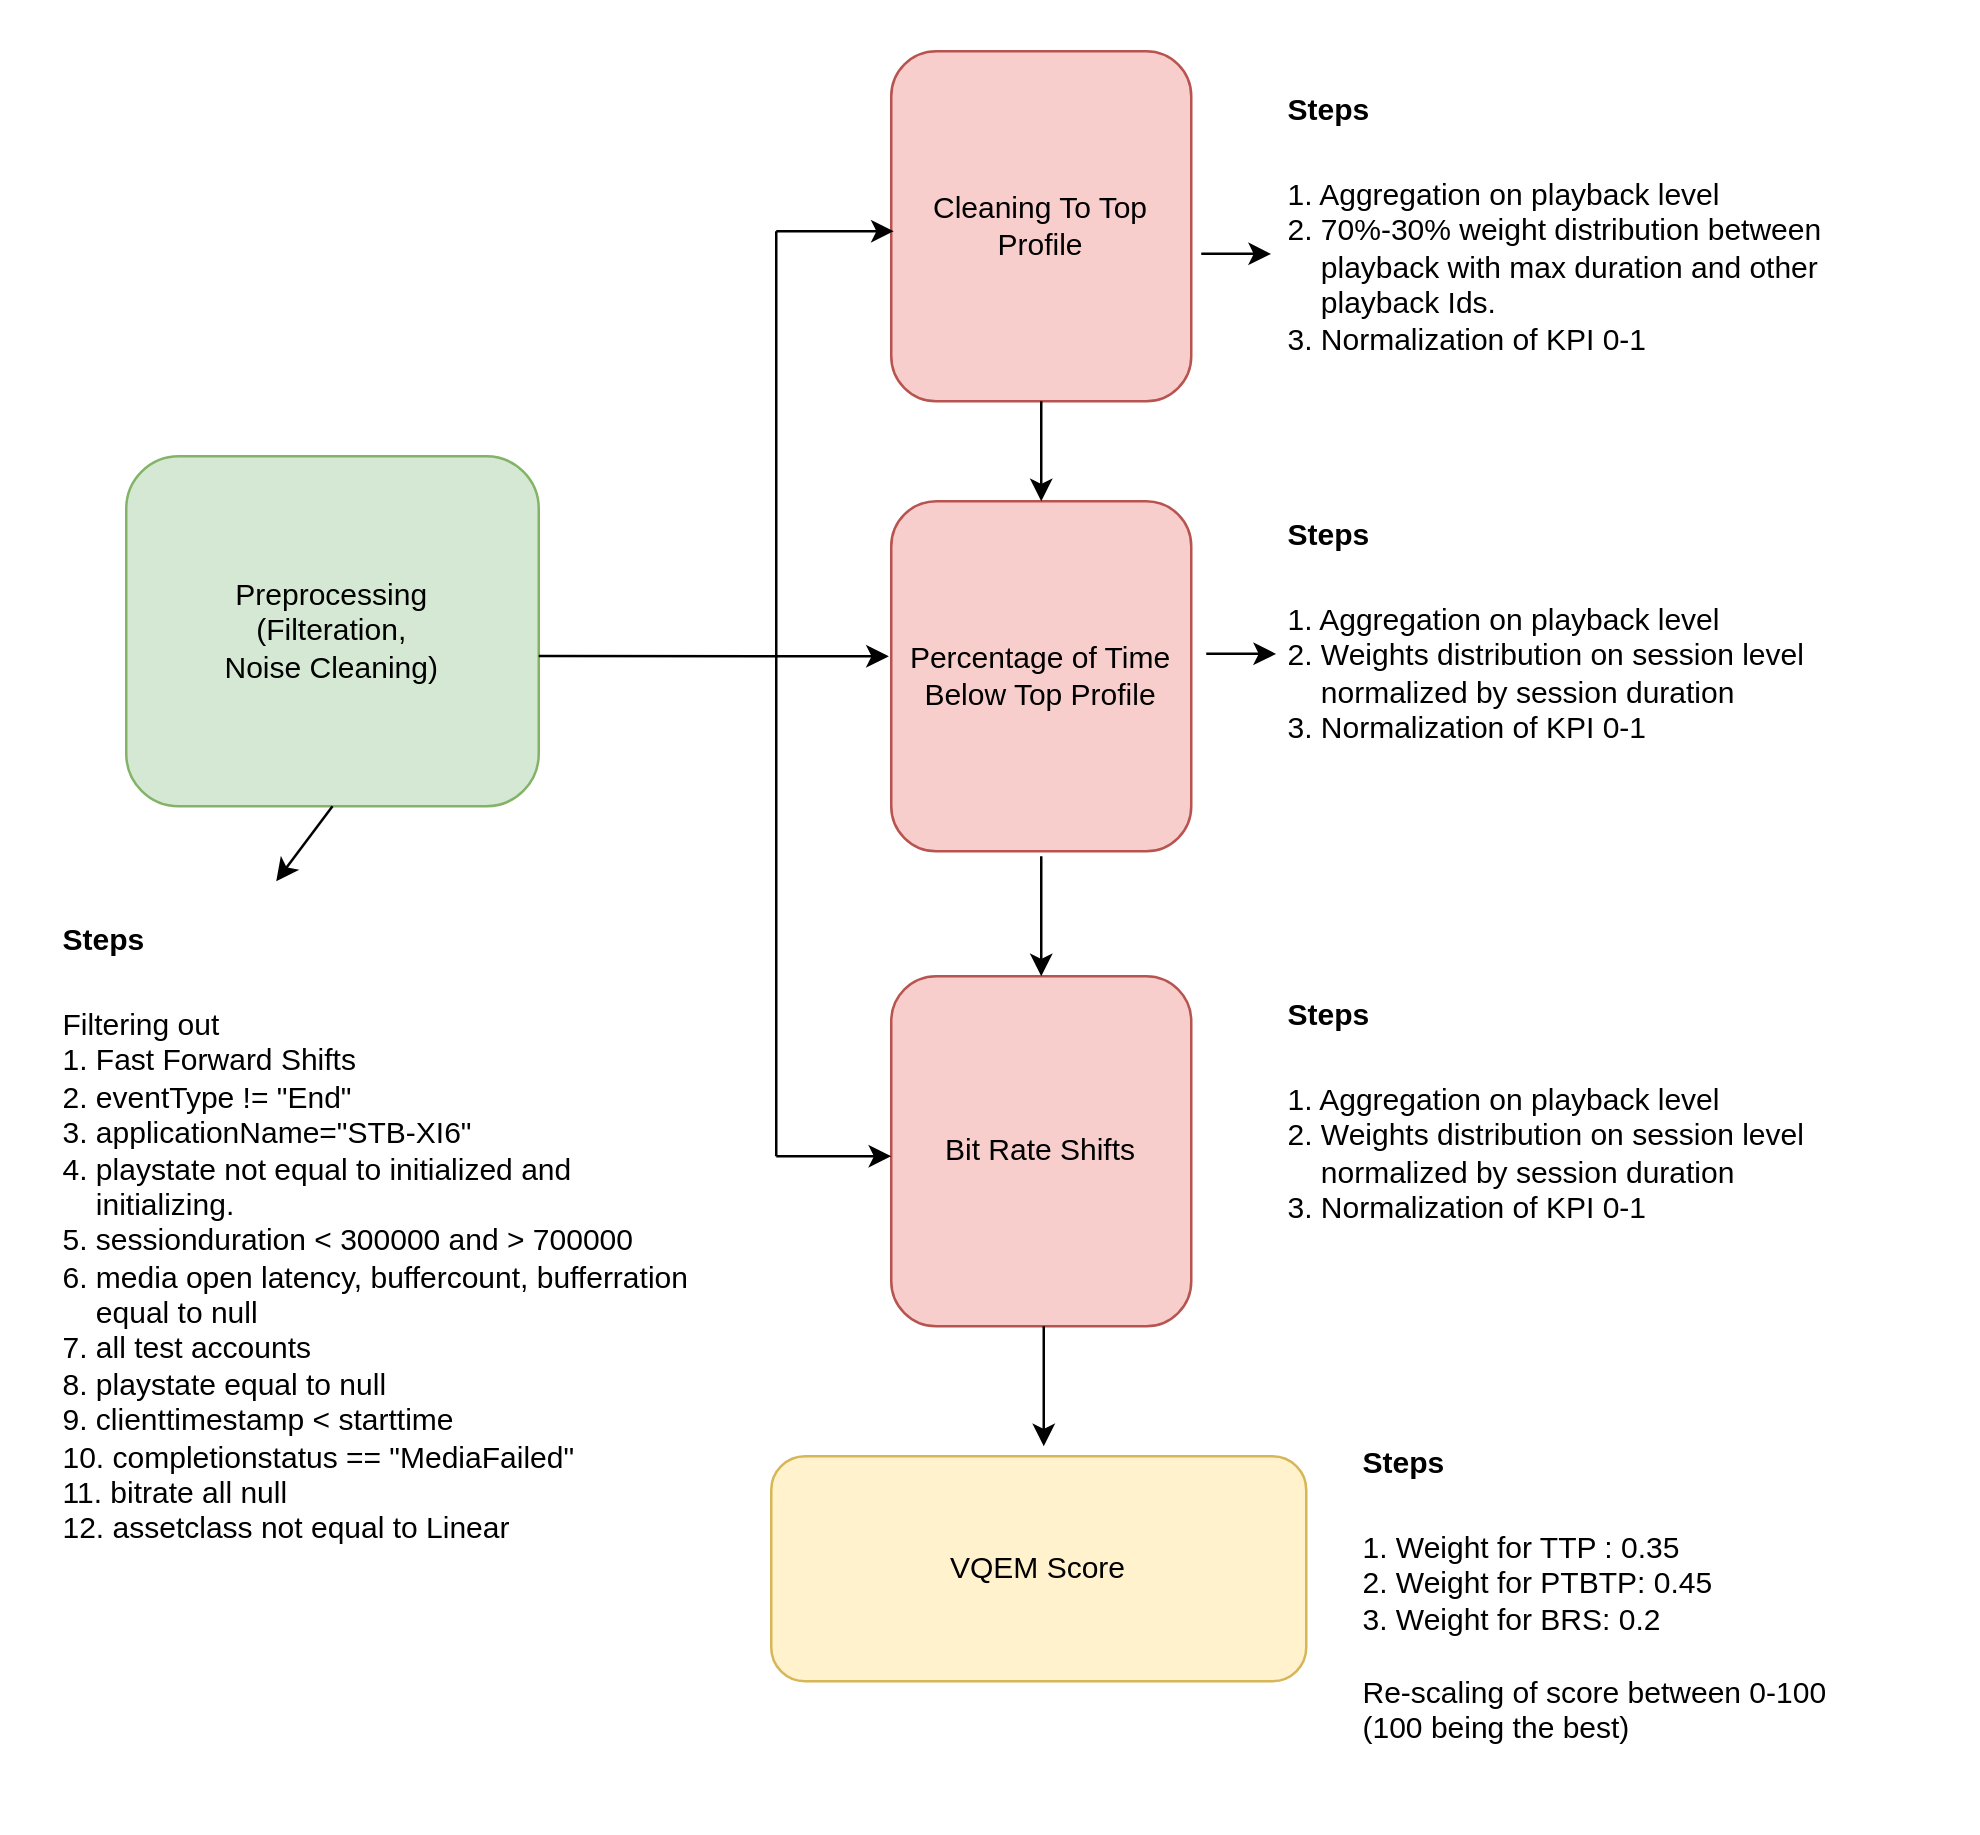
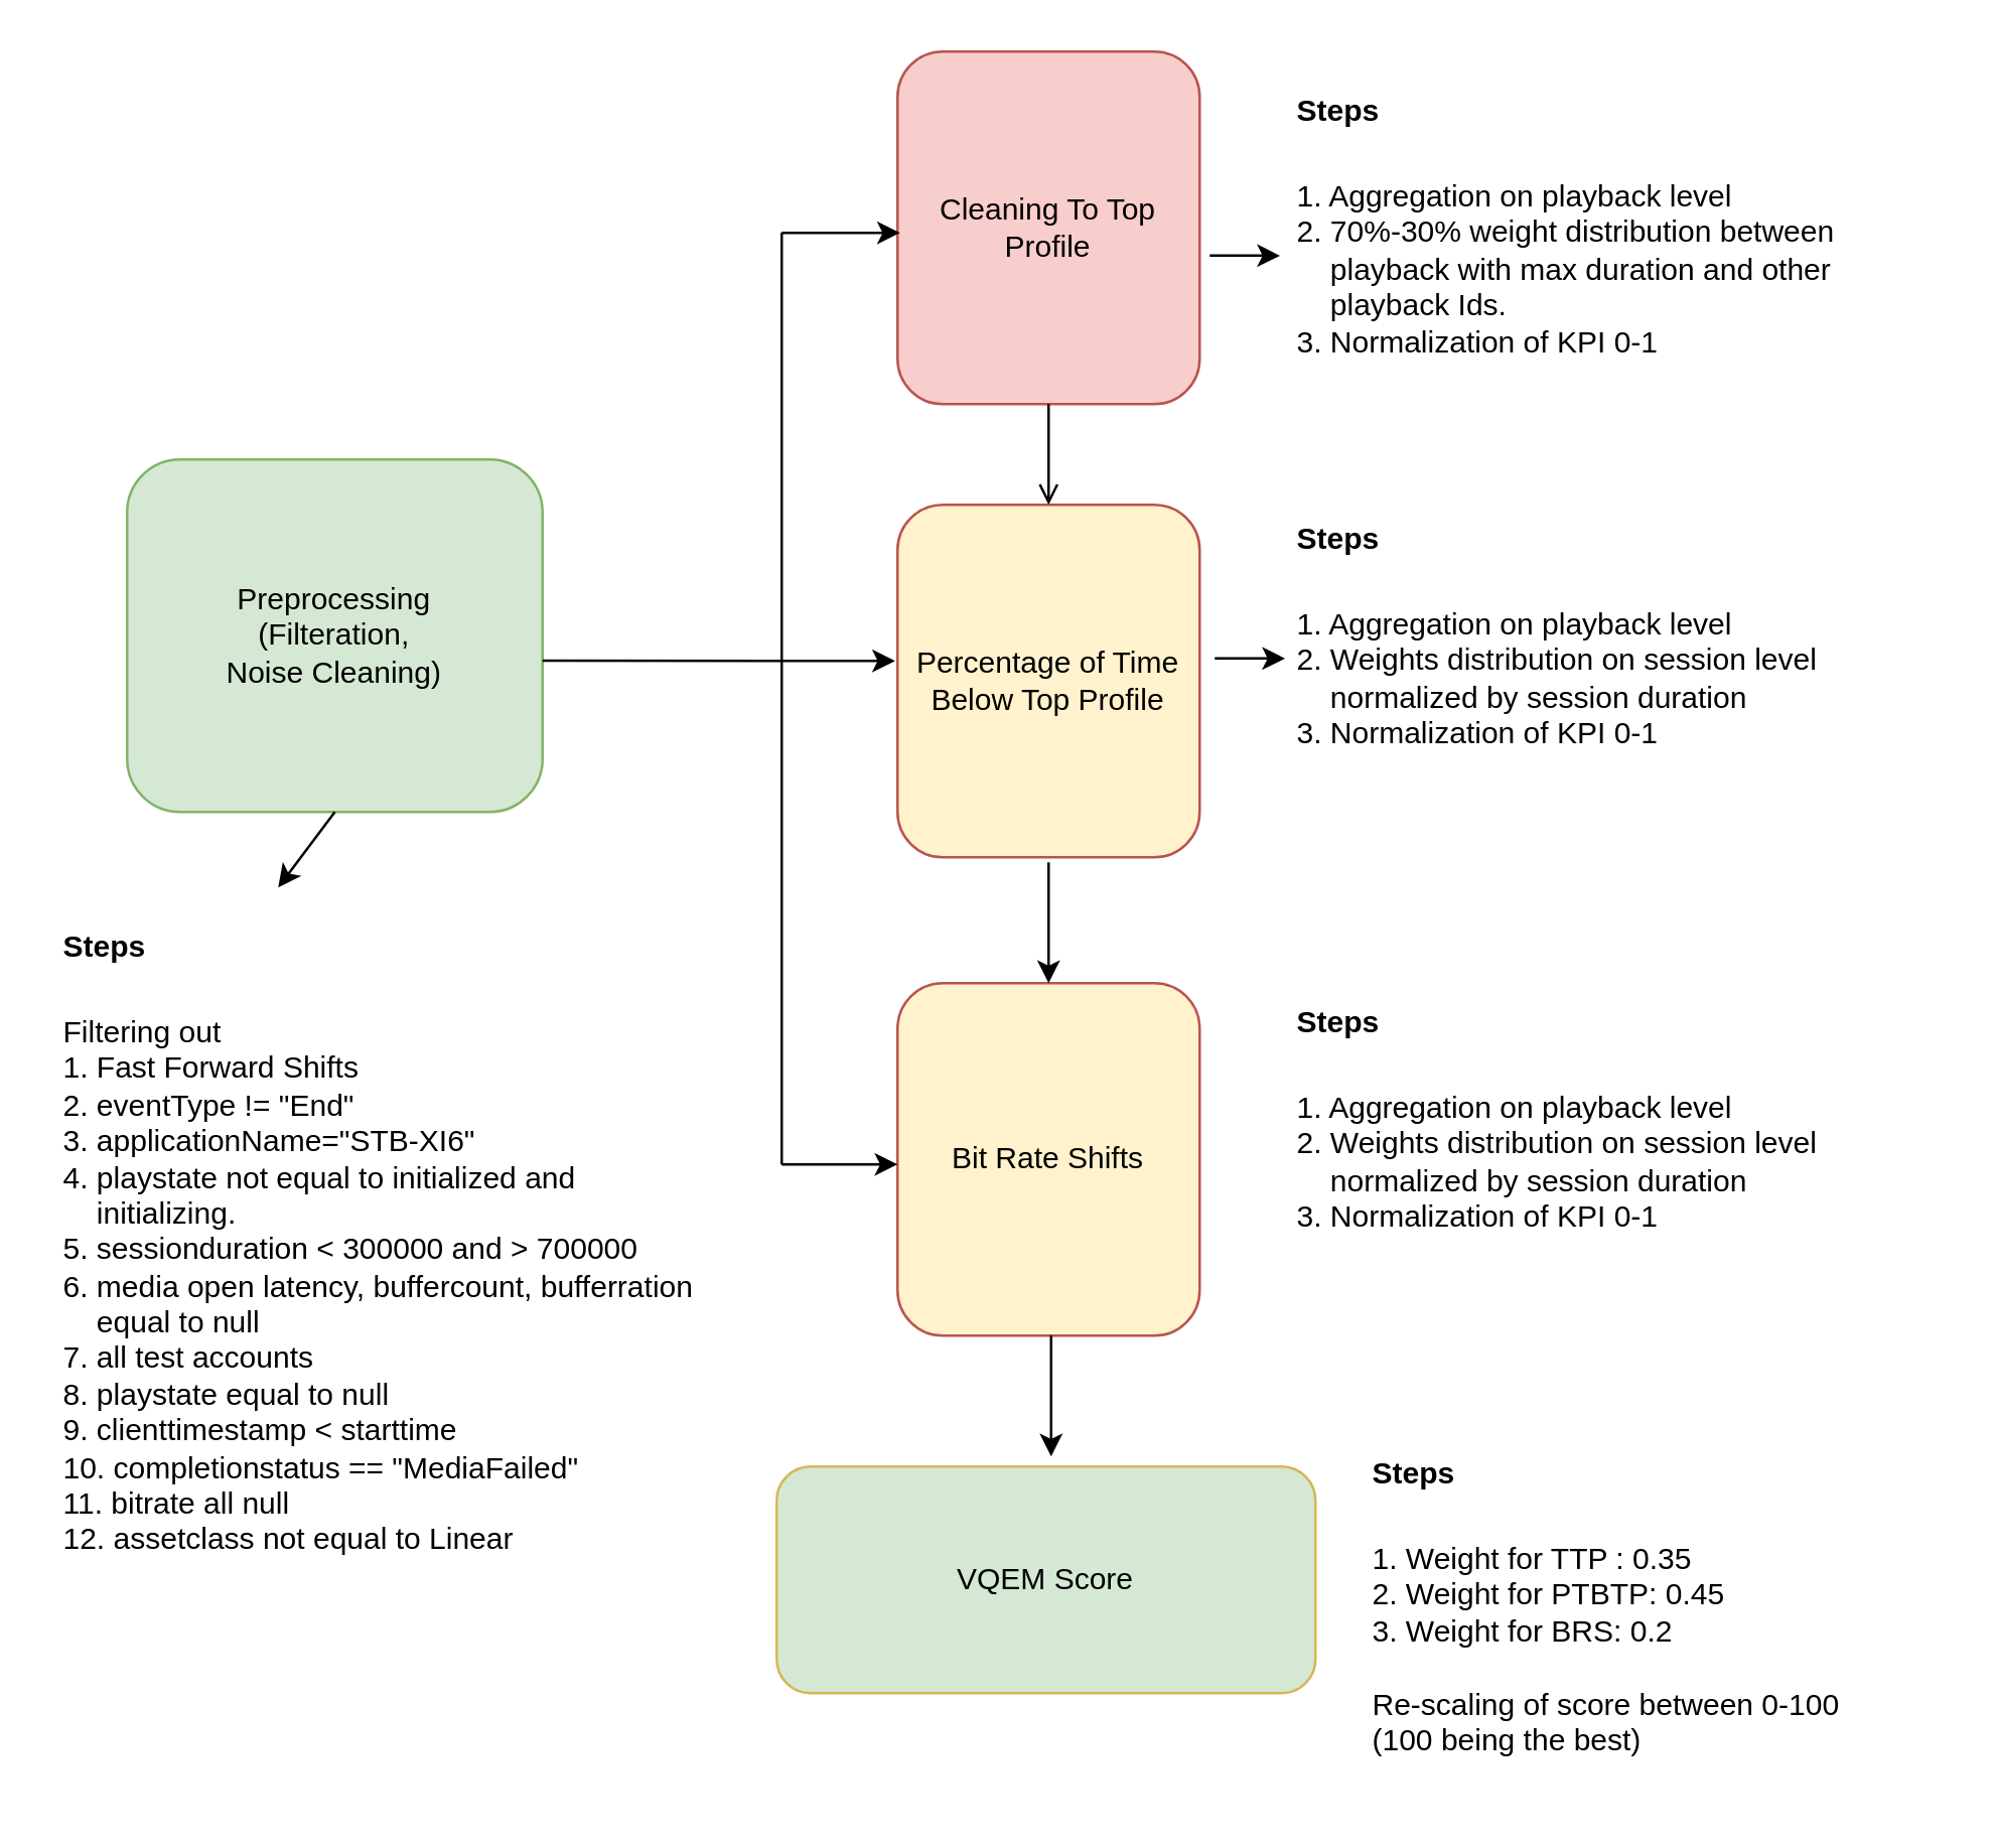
  <mxCell id="0" />
  <mxCell id="1" parent="0" />
  <mxCell id="2" value="Preprocessing&lt;br&gt;(Filteration,&lt;br&gt;Noise Cleaning)" style="rounded=1;whiteSpace=wrap;html=1;fillColor=#d5e8d4;strokeColor=#82b366;" vertex="1" parent="1"><mxGeometry x="50" y="182" width="165" height="140" as="geometry" /></mxCell>
  <mxCell id="3" value="Cleaning To Top Profile" style="rounded=1;whiteSpace=wrap;html=1;fillColor=#f8cecc;strokeColor=#b85450;" vertex="1" parent="1"><mxGeometry x="356" y="20" width="120" height="140" as="geometry" /></mxCell>
- <mxCell id="4" value="Percentage of Time Below Top Profile" style="rounded=1;whiteSpace=wrap;html=1;fillColor=#f8cecc;strokeColor=#b85450;" vertex="1" parent="1"><mxGeometry x="356" y="200" width="120" height="140" as="geometry" /></mxCell>
- <mxCell id="5" value="Bit Rate Shifts" style="rounded=1;whiteSpace=wrap;html=1;fillColor=#f8cecc;strokeColor=#b85450;" vertex="1" parent="1"><mxGeometry x="356" y="390" width="120" height="140" as="geometry" /></mxCell>
+ <mxCell id="4" value="Percentage of Time Below Top Profile" style="rounded=1;whiteSpace=wrap;html=1;fillColor=#fff2cc;strokeColor=#b85450;" vertex="1" parent="1"><mxGeometry x="356" y="200" width="120" height="140" as="geometry" /></mxCell>
+ <mxCell id="5" value="Bit Rate Shifts" style="rounded=1;whiteSpace=wrap;html=1;fillColor=#fff2cc;strokeColor=#b85450;" vertex="1" parent="1"><mxGeometry x="356" y="390" width="120" height="140" as="geometry" /></mxCell>
  <mxCell id="6" value="" style="endArrow=none;html=1;exitX=1;exitY=0.571;exitDx=0;exitDy=0;exitPerimeter=0;" edge="1" parent="1" source="2"><mxGeometry width="50" height="50" relative="1" as="geometry"><mxPoint x="390" y="362" as="sourcePoint" /><mxPoint x="310" y="262" as="targetPoint" /></mxGeometry></mxCell>
  <mxCell id="7" value="" style="endArrow=none;html=1;" edge="1" parent="1"><mxGeometry width="50" height="50" relative="1" as="geometry"><mxPoint x="310" y="462" as="sourcePoint" /><mxPoint x="310" y="92" as="targetPoint" /></mxGeometry></mxCell>
  <mxCell id="8" value="" style="endArrow=classic;html=1;" edge="1" parent="1"><mxGeometry width="50" height="50" relative="1" as="geometry"><mxPoint x="310" y="92" as="sourcePoint" /><mxPoint x="357" y="92" as="targetPoint" /></mxGeometry></mxCell>
  <mxCell id="9" value="" style="endArrow=classic;html=1;entryX=-0.008;entryY=0.443;entryDx=0;entryDy=0;entryPerimeter=0;" edge="1" parent="1" target="4"><mxGeometry width="50" height="50" relative="1" as="geometry"><mxPoint x="310" y="262" as="sourcePoint" /><mxPoint x="350" y="262" as="targetPoint" /></mxGeometry></mxCell>
  <mxCell id="10" value="" style="endArrow=classic;html=1;" edge="1" parent="1"><mxGeometry width="50" height="50" relative="1" as="geometry"><mxPoint x="310" y="462" as="sourcePoint" /><mxPoint x="356" y="462" as="targetPoint" /></mxGeometry></mxCell>
  <mxCell id="11" value="&lt;h1&gt;&lt;font style=&quot;font-size: 12px&quot;&gt;Steps&lt;/font&gt;&lt;/h1&gt;&lt;div&gt;&lt;font style=&quot;font-size: 12px&quot;&gt;1. Aggregation on playback level&lt;/font&gt;&lt;/div&gt;&lt;div&gt;&lt;font style=&quot;font-size: 12px&quot;&gt;2. 70%-30% weight distribution between&lt;/font&gt;&lt;/div&gt;&lt;div&gt;&lt;font style=&quot;font-size: 12px&quot;&gt;&amp;nbsp; &amp;nbsp; playback with max duration and other&lt;/font&gt;&lt;/div&gt;&lt;div&gt;&lt;font style=&quot;font-size: 12px&quot;&gt;&amp;nbsp; &amp;nbsp; playback Ids.&lt;/font&gt;&lt;/div&gt;&lt;div&gt;&lt;font style=&quot;font-size: 12px&quot;&gt;3. Normalization of KPI 0-1&lt;/font&gt;&lt;/div&gt;&lt;div&gt;&lt;font style=&quot;font-size: 12px&quot;&gt;&lt;br&gt;&lt;/font&gt;&lt;/div&gt;" style="text;html=1;strokeColor=none;fillColor=none;spacing=5;spacingTop=-20;whiteSpace=wrap;overflow=hidden;rounded=0;" vertex="1" parent="1"><mxGeometry x="510" y="20" width="230" height="132" as="geometry" /></mxCell>
  <mxCell id="12" value="" style="endArrow=classic;html=1;entryX=-0.009;entryY=0.614;entryDx=0;entryDy=0;entryPerimeter=0;" edge="1" parent="1" target="11"><mxGeometry width="50" height="50" relative="1" as="geometry"><mxPoint x="480" y="101" as="sourcePoint" /><mxPoint x="440" y="312" as="targetPoint" /></mxGeometry></mxCell>
  <mxCell id="13" value="&lt;h1&gt;&lt;font style=&quot;font-size: 12px&quot;&gt;Steps&lt;/font&gt;&lt;/h1&gt;&lt;div&gt;&lt;font style=&quot;font-size: 12px&quot;&gt;1. Aggregation on playback level&lt;/font&gt;&lt;/div&gt;&lt;div&gt;&lt;font style=&quot;font-size: 12px&quot;&gt;2. Weights distribution on session level&amp;nbsp;&amp;nbsp;&lt;/font&gt;&lt;/div&gt;&lt;div&gt;&lt;span&gt;&amp;nbsp; &amp;nbsp; normalized by session duration&lt;/span&gt;&lt;br&gt;&lt;/div&gt;&lt;div&gt;&lt;span&gt;3. Normalization of KPI 0-1&lt;/span&gt;&lt;/div&gt;&lt;div&gt;&lt;font style=&quot;font-size: 12px&quot;&gt;&lt;br&gt;&lt;/font&gt;&lt;/div&gt;" style="text;html=1;strokeColor=none;fillColor=none;spacing=5;spacingTop=-20;whiteSpace=wrap;overflow=hidden;rounded=0;" vertex="1" parent="1"><mxGeometry x="510" y="190" width="230" height="132" as="geometry" /></mxCell>
  <mxCell id="14" value="&lt;h1&gt;&lt;font style=&quot;font-size: 12px&quot;&gt;Steps&lt;/font&gt;&lt;/h1&gt;&lt;div&gt;&lt;font style=&quot;font-size: 12px&quot;&gt;1. Aggregation on playback level&lt;/font&gt;&lt;/div&gt;&lt;div&gt;&lt;font style=&quot;font-size: 12px&quot;&gt;2. Weights distribution on session level&amp;nbsp;&amp;nbsp;&lt;/font&gt;&lt;/div&gt;&lt;div&gt;&lt;span&gt;&amp;nbsp; &amp;nbsp; normalized by session duration&lt;/span&gt;&lt;br&gt;&lt;/div&gt;&lt;div&gt;&lt;span&gt;3. Normalization of KPI 0-1&lt;/span&gt;&lt;/div&gt;&lt;div&gt;&lt;font style=&quot;font-size: 12px&quot;&gt;&lt;br&gt;&lt;/font&gt;&lt;/div&gt;" style="text;html=1;strokeColor=none;fillColor=none;spacing=5;spacingTop=-20;whiteSpace=wrap;overflow=hidden;rounded=0;" vertex="1" parent="1"><mxGeometry x="510" y="382" width="230" height="132" as="geometry" /></mxCell>
  <mxCell id="15" value="" style="endArrow=classic;html=1;entryX=-0.009;entryY=0.614;entryDx=0;entryDy=0;entryPerimeter=0;" edge="1" parent="1"><mxGeometry width="50" height="50" relative="1" as="geometry"><mxPoint x="482" y="261" as="sourcePoint" /><mxPoint x="509.93" y="261.048" as="targetPoint" /></mxGeometry></mxCell>
- <mxCell id="16" value="" style="endArrow=classic;html=1;" edge="1" parent="1" source="3" target="4"><mxGeometry width="50" height="50" relative="1" as="geometry"><mxPoint x="390" y="362" as="sourcePoint" /><mxPoint x="440" y="312" as="targetPoint" /></mxGeometry></mxCell>
+ <mxCell id="16" value="" style="endArrow=open;html=1;" edge="1" parent="1" source="3" target="4"><mxGeometry width="50" height="50" relative="1" as="geometry"><mxPoint x="390" y="362" as="sourcePoint" /><mxPoint x="440" y="312" as="targetPoint" /></mxGeometry></mxCell>
  <mxCell id="17" value="" style="endArrow=classic;html=1;entryX=0.5;entryY=0;entryDx=0;entryDy=0;" edge="1" parent="1" target="5"><mxGeometry width="50" height="50" relative="1" as="geometry"><mxPoint x="416" y="342" as="sourcePoint" /><mxPoint x="440" y="312" as="targetPoint" /></mxGeometry></mxCell>
  <mxCell id="18" value="" style="endArrow=classic;html=1;entryX=0.5;entryY=0;entryDx=0;entryDy=0;" edge="1" parent="1"><mxGeometry width="50" height="50" relative="1" as="geometry"><mxPoint x="417" y="530" as="sourcePoint" /><mxPoint x="417" y="578" as="targetPoint" /></mxGeometry></mxCell>
- <mxCell id="19" value="VQEM Score" style="rounded=1;whiteSpace=wrap;html=1;fillColor=#fff2cc;strokeColor=#d6b656;" vertex="1" parent="1"><mxGeometry x="308" y="582" width="214" height="90" as="geometry" /></mxCell>
+ <mxCell id="19" value="VQEM Score" style="rounded=1;whiteSpace=wrap;html=1;fillColor=#d5e8d4;strokeColor=#d6b656;" vertex="1" parent="1"><mxGeometry x="308" y="582" width="214" height="90" as="geometry" /></mxCell>
  <mxCell id="20" value="&lt;h1&gt;&lt;font style=&quot;font-size: 12px&quot;&gt;Steps&lt;/font&gt;&lt;/h1&gt;&lt;div&gt;1. Weight for TTP : 0.35&lt;/div&gt;&lt;div&gt;2. Weight for PTBTP: 0.45&lt;/div&gt;&lt;div&gt;3. Weight for BRS: 0.2&lt;/div&gt;&lt;div&gt;&lt;br&gt;&lt;/div&gt;&lt;div&gt;Re-scaling of score between 0-100&lt;/div&gt;&lt;div&gt;(100 being the best)&lt;/div&gt;" style="text;html=1;strokeColor=none;fillColor=none;spacing=5;spacingTop=-20;whiteSpace=wrap;overflow=hidden;rounded=0;" vertex="1" parent="1"><mxGeometry x="540" y="561" width="230" height="151" as="geometry" /></mxCell>
  <mxCell id="21" value="&lt;h1&gt;&lt;font style=&quot;font-size: 12px&quot;&gt;Steps&lt;/font&gt;&lt;/h1&gt;&lt;div&gt;Filtering out&lt;/div&gt;&lt;div&gt;1. Fast Forward Shifts&lt;/div&gt;&lt;div&gt;2. eventType != &quot;End&quot;&lt;/div&gt;&lt;div&gt;3. applicationName=&quot;STB-XI6&quot;&lt;/div&gt;&lt;div&gt;4. playstate not equal to initialized and&amp;nbsp; &amp;nbsp;&lt;/div&gt;&lt;div&gt;&lt;span&gt;&amp;nbsp; &amp;nbsp; initializing.&lt;/span&gt;&lt;br&gt;&lt;/div&gt;&lt;div&gt;&lt;span&gt;5. sessionduration &amp;lt; 300000 and &amp;gt; 700000&lt;/span&gt;&lt;/div&gt;&lt;div&gt;&lt;span&gt;6. media open latency, buffercount, bufferration&amp;nbsp;&lt;/span&gt;&lt;/div&gt;&lt;div&gt;&lt;span&gt;&amp;nbsp; &amp;nbsp; equal to null&lt;/span&gt;&lt;br&gt;&lt;/div&gt;&lt;div&gt;&lt;span&gt;7. all test accounts&lt;/span&gt;&lt;/div&gt;&lt;div&gt;&lt;span&gt;8. playstate equal to null&lt;/span&gt;&lt;/div&gt;&lt;div&gt;&lt;span&gt;9. clienttimestamp &amp;lt; starttime&lt;/span&gt;&lt;/div&gt;&lt;div&gt;&lt;span&gt;10. completionstatus == &quot;MediaFailed&quot;&lt;/span&gt;&lt;/div&gt;&lt;div&gt;&lt;span&gt;11. bitrate all null&lt;/span&gt;&lt;/div&gt;&lt;div&gt;&lt;span&gt;12. assetclass not equal to Linear&lt;/span&gt;&lt;/div&gt;&lt;div&gt;&lt;br&gt;&lt;/div&gt;&lt;div&gt;&lt;span&gt;&lt;br&gt;&lt;/span&gt;&lt;/div&gt;&lt;div&gt;&lt;font style=&quot;font-size: 12px&quot;&gt;&lt;br&gt;&lt;/font&gt;&lt;/div&gt;" style="text;html=1;strokeColor=none;fillColor=none;spacing=5;spacingTop=-20;whiteSpace=wrap;overflow=hidden;rounded=0;" vertex="1" parent="1"><mxGeometry x="20" y="352" width="280" height="300" as="geometry" /></mxCell>
  <mxCell id="22" value="" style="endArrow=classic;html=1;exitX=0.5;exitY=1;exitDx=0;exitDy=0;" edge="1" parent="1" source="2"><mxGeometry width="50" height="50" relative="1" as="geometry"><mxPoint x="390" y="392" as="sourcePoint" /><mxPoint x="110" y="352" as="targetPoint" /></mxGeometry></mxCell>
